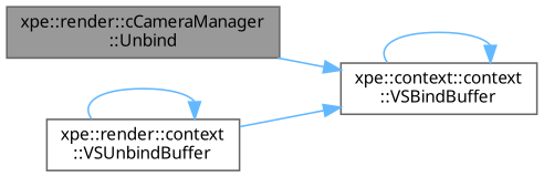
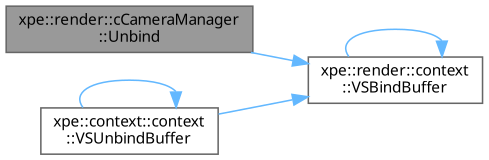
  digraph {
    fontname="Noto Sans"
    rankdir=LR
    node [color=grey40 fillcolor=white fontname="Noto Sans" fontsize=10 shape=box style=filled]
    edge [color=steelblue1 fontname="Noto Sans" fontsize=10 labelfontname=Helvetica labelfontsize=10 style=solid]
    n1 [color=gray40 fillcolor=grey60 fontcolor=black height=0.2 label="xpe::render::cCameraManager\l::Unbind" width=0.4]
-   n2 [height=0.2 label="xpe::context::context\l::VSBindBuffer" width=0.4]
-   n3 [height=0.2 label="xpe::render::context\l::VSUnbindBuffer" width=0.4]
+   n2 [height=0.2 label="xpe::render::context\l::VSBindBuffer" width=0.4]
+   n3 [height=0.2 label="xpe::context::context\l::VSUnbindBuffer" width=0.4]
    n1 -> n2
    n2 -> n2
    n3 -> n2
    n3 -> n3
  }
